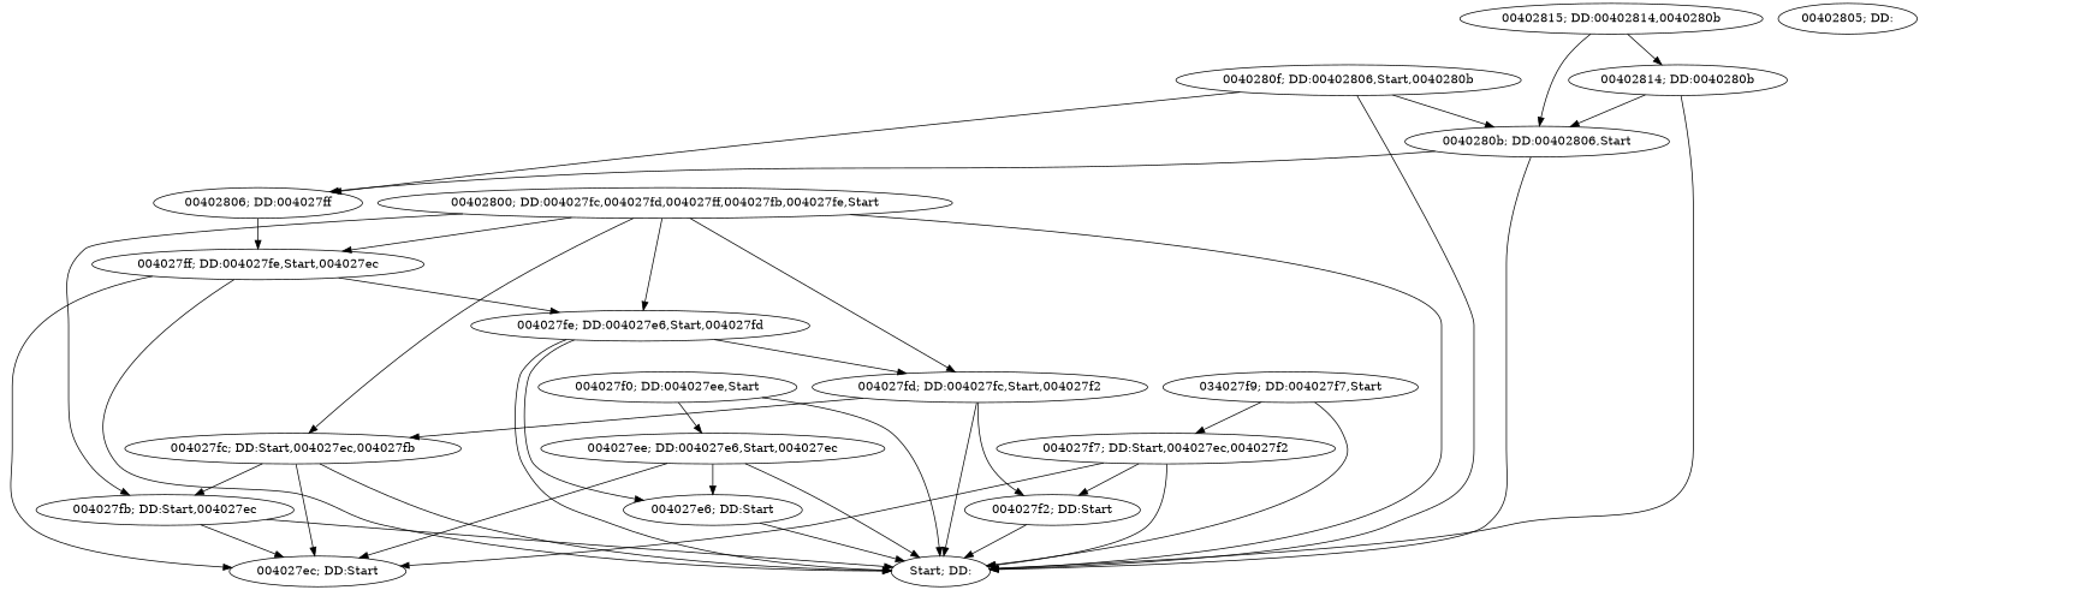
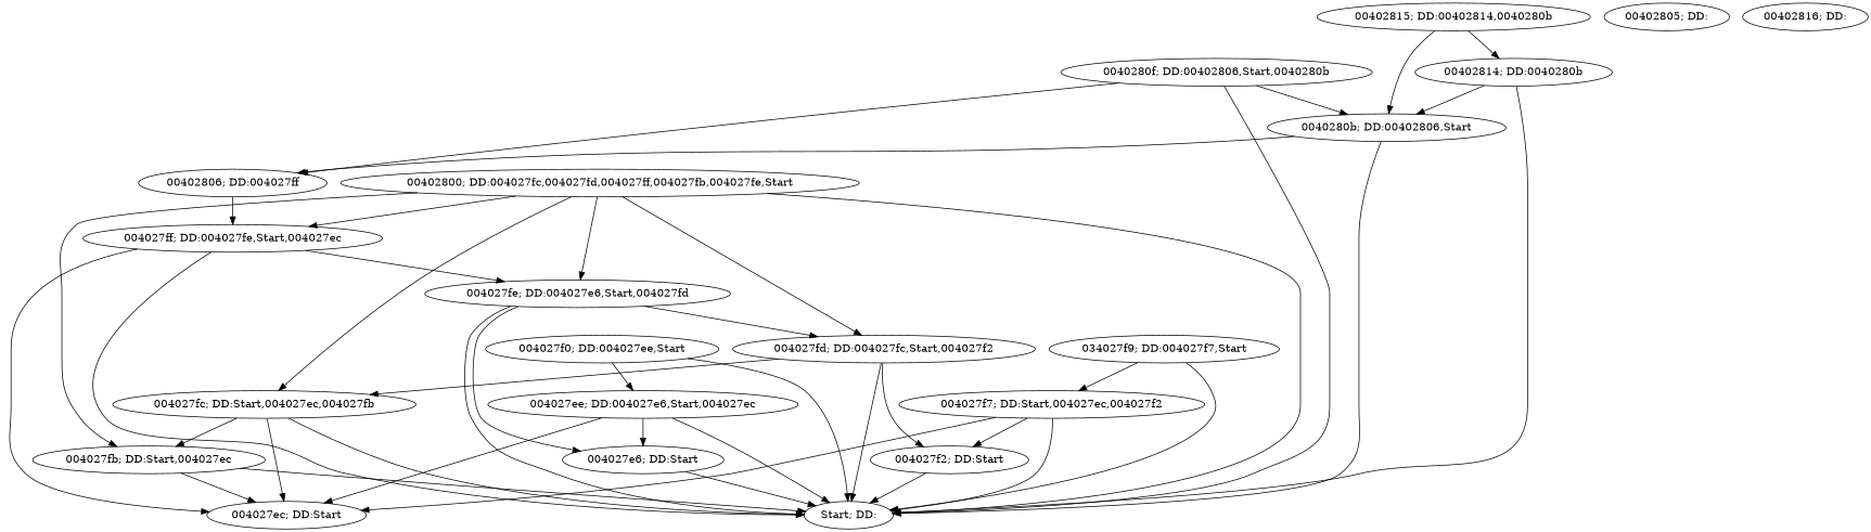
  digraph {
    n1 [label="Start; DD:"]
    n2 [label="004027e6; DD:Start"]
    n3 [label="004027ec; DD:Start"]
    n4 [label="004027ee; DD:004027e6,Start,004027ec"]
    n5 [label="004027f0; DD:004027ee,Start"]
    n6 [label="004027f2; DD:Start"]
    n7 [label="004027f7; DD:Start,004027ec,004027f2"]
    n8 [label="034027f9; DD:004027f7,Start"]
    n9 [label="004027fb; DD:Start,004027ec"]
    n10 [label="004027fc; DD:Start,004027ec,004027fb"]
    n11 [label="004027fd; DD:004027fc,Start,004027f2"]
    n12 [label="004027fe; DD:004027e6,Start,004027fd"]
    n13 [label="004027ff; DD:004027fe,Start,004027ec"]
    n14 [label="00402800; DD:004027fc,004027fd,004027ff,004027fb,004027fe,Start"]
    n15 [label="00402805; DD:"]
    n16 [label="00402806; DD:004027ff"]
    n17 [label="0040280b; DD:00402806,Start"]
    n18 [label="0040280f; DD:00402806,Start,0040280b"]
    n19 [label="00402814; DD:0040280b"]
    n20 [label="00402815; DD:00402814,0040280b"]
+   n21 [label="00402816; DD:"]
    n2 -> n1
    n4 -> n1
    n4 -> n2
    n4 -> n3
    n5 -> n1
    n5 -> n4
    n6 -> n1
    n7 -> n1
    n7 -> n3
    n7 -> n6
    n8 -> n1
    n8 -> n7
    n9 -> n1
    n9 -> n3
    n10 -> n1
    n10 -> n3
    n10 -> n9
    n11 -> n1
    n11 -> n6
    n11 -> n10
    n12 -> n1
    n12 -> n2
    n12 -> n11
    n13 -> n1
    n13 -> n3
    n13 -> n12
    n14 -> n1
    n14 -> n9
    n14 -> n10
    n14 -> n11
    n14 -> n12
    n14 -> n13
    n16 -> n13
    n17 -> n1
    n17 -> n16
    n18 -> n1
    n18 -> n16
    n18 -> n17
    n19 -> n1
    n19 -> n17
    n20 -> n17
    n20 -> n19
  }
